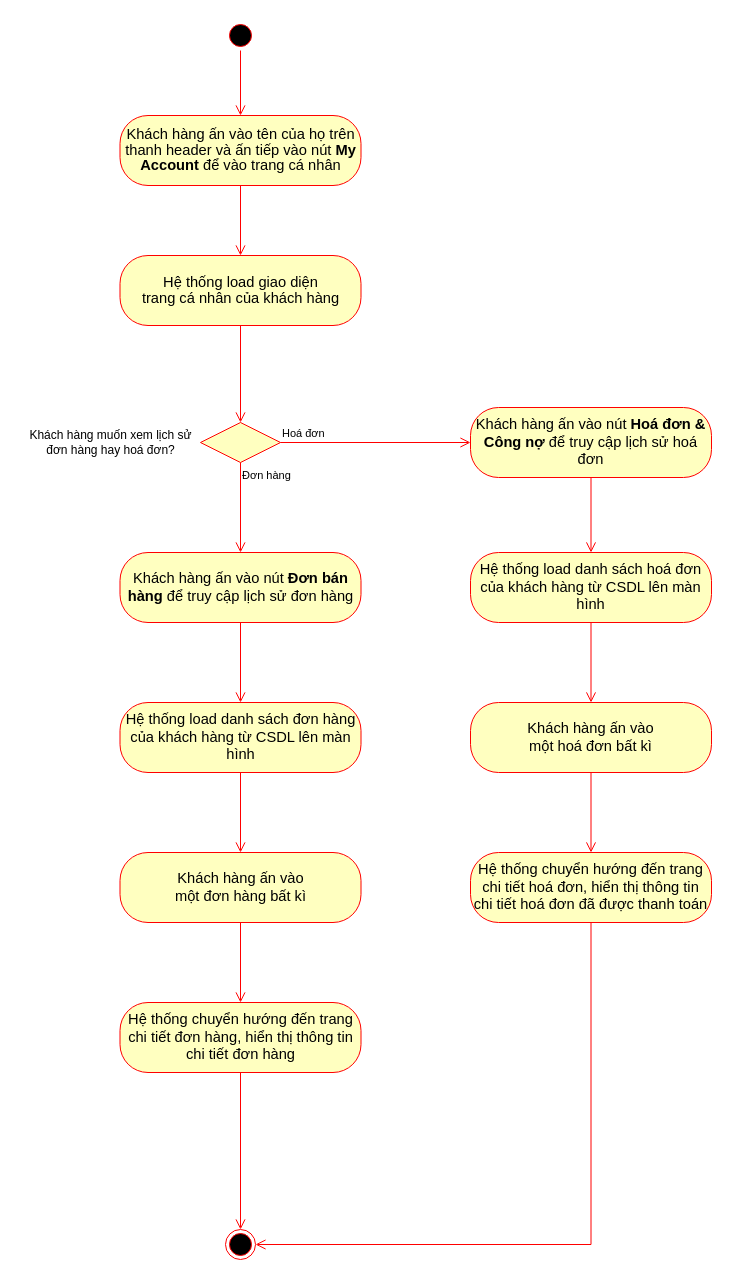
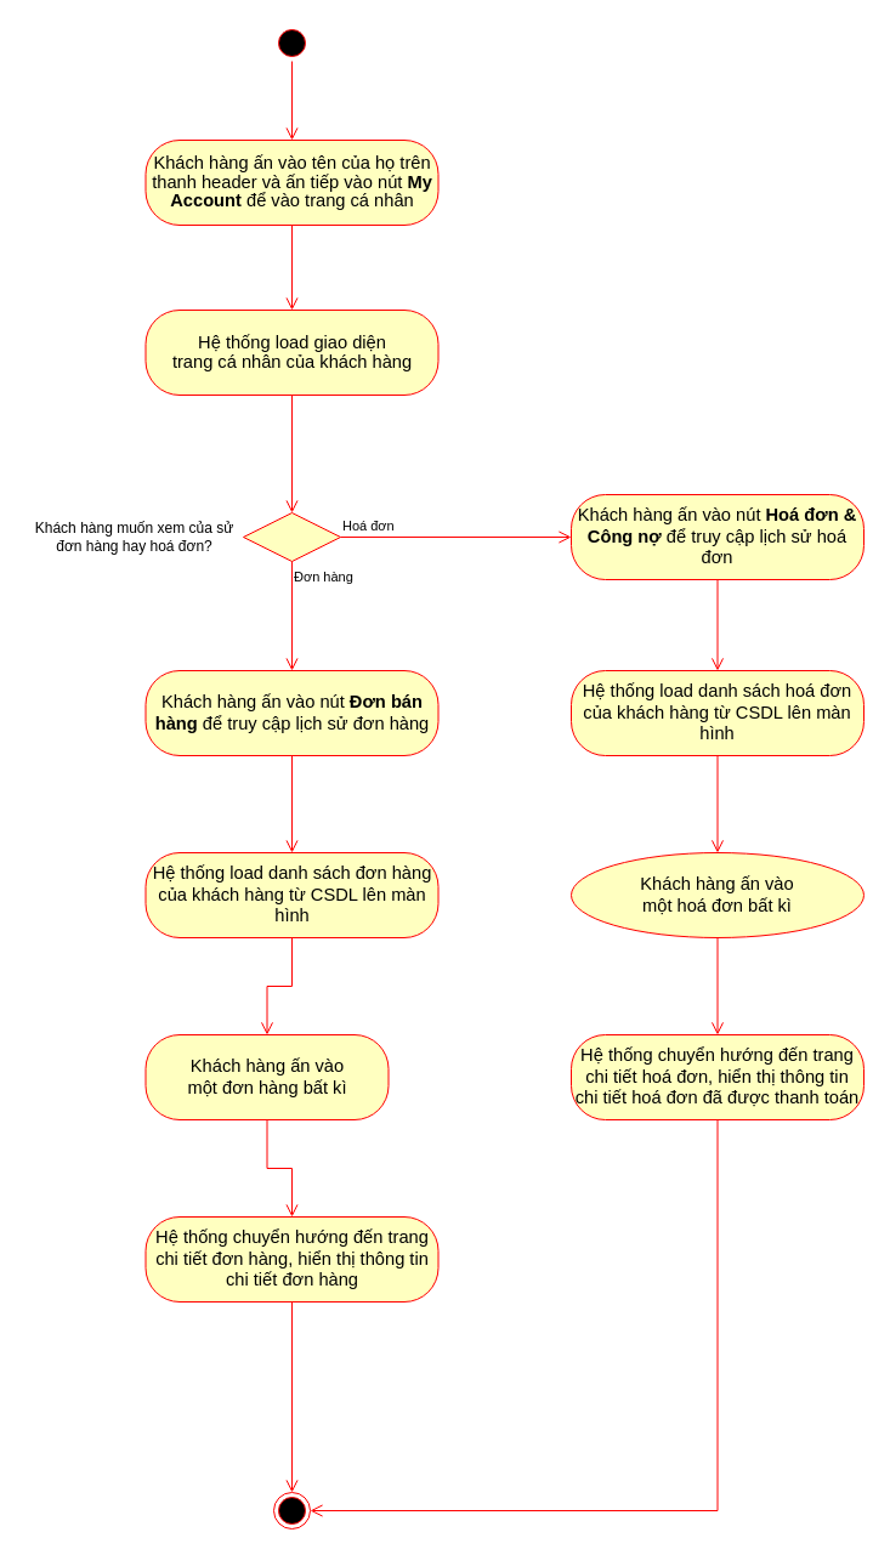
  <mxCell id="0" />
  <mxCell id="1" parent="0" />
  <mxCell id="2" value="" style="ellipse;html=1;shape=startState;fillColor=#000000;strokeColor=#ff0000;" parent="1" vertex="1"><mxGeometry x="225" y="20" width="30" height="30" as="geometry" /></mxCell>
  <mxCell id="3" value="" style="edgeStyle=orthogonalEdgeStyle;html=1;verticalAlign=bottom;endArrow=open;endSize=8;strokeColor=#ff0000;rounded=0;" parent="1" source="2" target="4" edge="1"><mxGeometry relative="1" as="geometry"><mxPoint x="231" y="85" as="targetPoint" /></mxGeometry></mxCell>
  <mxCell id="4" value="&lt;span style=&quot;font-size: 11.0pt ; line-height: 107% ; font-family: &amp;#34;calibri&amp;#34; , sans-serif&quot;&gt;Khách hàng ấn vào tên của họ trên thanh header và ấn tiếp vào nút &lt;b&gt;My Account &lt;/b&gt;để vào trang cá nhân&lt;/span&gt;" style="rounded=1;whiteSpace=wrap;html=1;arcSize=40;fontColor=#000000;fillColor=#ffffc0;strokeColor=#ff0000;" parent="1" vertex="1"><mxGeometry x="119.5" y="115" width="241" height="70" as="geometry" /></mxCell>
  <mxCell id="5" value="" style="edgeStyle=orthogonalEdgeStyle;html=1;verticalAlign=bottom;endArrow=open;endSize=8;strokeColor=#ff0000;rounded=0;" parent="1" source="4" target="7" edge="1"><mxGeometry relative="1" as="geometry"><mxPoint x="250.524" y="265" as="targetPoint" /></mxGeometry></mxCell>
  <mxCell id="6" value="" style="edgeStyle=orthogonalEdgeStyle;html=1;verticalAlign=bottom;endArrow=open;endSize=8;strokeColor=#ff0000;rounded=0;" parent="1" source="7" target="10" edge="1"><mxGeometry relative="1" as="geometry"><mxPoint x="235.5" y="395" as="targetPoint" /><mxPoint x="250.524" y="325" as="sourcePoint" /><Array as="points" /></mxGeometry></mxCell>
  <mxCell id="7" value="&lt;span style=&quot;font-size: 11.0pt ; line-height: 107% ; font-family: &amp;#34;calibri&amp;#34; , sans-serif&quot;&gt;Hệ thống load giao diện&lt;br/&gt;trang cá nhân của khách hàng&lt;/span&gt;" style="rounded=1;whiteSpace=wrap;html=1;arcSize=40;fontColor=#000000;fillColor=#ffffc0;strokeColor=#ff0000;" parent="1" vertex="1"><mxGeometry x="119.5" y="255" width="241" height="70" as="geometry" /></mxCell>
  <mxCell id="8" value="" style="ellipse;html=1;shape=endState;fillColor=#000000;strokeColor=#ff0000;" parent="1" vertex="1"><mxGeometry x="225" y="1229" width="30" height="30" as="geometry" /></mxCell>
  <mxCell id="9" value="" style="edgeStyle=orthogonalEdgeStyle;html=1;verticalAlign=bottom;endArrow=open;endSize=8;strokeColor=#ff0000;rounded=0;" parent="1" source="24" target="8" edge="1"><mxGeometry relative="1" as="geometry"><mxPoint x="250.5" y="1102" as="targetPoint" /><mxPoint x="240.5" y="1162" as="sourcePoint" /><Array as="points" /></mxGeometry></mxCell>
  <mxCell id="10" value="" style="rhombus;whiteSpace=wrap;html=1;fillColor=#ffffc0;strokeColor=#ff0000;" vertex="1" parent="1"><mxGeometry x="200" y="422" width="80" height="40" as="geometry" /></mxCell>
  <mxCell id="11" value="Hoá đơn" style="edgeStyle=orthogonalEdgeStyle;html=1;align=left;verticalAlign=bottom;endArrow=open;endSize=8;strokeColor=#ff0000;rounded=0;" edge="1" source="10" parent="1" target="15"><mxGeometry x="-1" relative="1" as="geometry"><mxPoint x="380" y="412" as="targetPoint" /></mxGeometry></mxCell>
  <mxCell id="12" value="Đơn hàng" style="edgeStyle=orthogonalEdgeStyle;html=1;align=left;verticalAlign=top;endArrow=open;endSize=8;strokeColor=#ff0000;rounded=0;" edge="1" source="10" parent="1" target="14"><mxGeometry x="-1" relative="1" as="geometry"><mxPoint x="240" y="492" as="targetPoint" /></mxGeometry></mxCell>
- <mxCell id="13" value="Khách hàng muốn xem lịch sử&lt;br&gt;đơn hàng hay hoá đơn?" style="text;html=1;align=center;verticalAlign=middle;resizable=0;points=[];autosize=1;strokeColor=none;fillColor=none;" vertex="1" parent="1"><mxGeometry x="20" y="427" width="180" height="30" as="geometry" /></mxCell>
+ <mxCell id="13" value="Khách hàng muốn xem của sử&lt;br&gt;đơn hàng hay hoá đơn?" style="text;html=1;align=center;verticalAlign=middle;resizable=0;points=[];autosize=1;strokeColor=none;fillColor=none;" vertex="1" parent="1"><mxGeometry x="20" y="427" width="180" height="30" as="geometry" /></mxCell>
  <mxCell id="14" value="&lt;font face=&quot;calibri, sans-serif&quot;&gt;&lt;span style=&quot;font-size: 14.667px&quot;&gt;Khách hàng ấn vào nút &lt;b&gt;Đơn bán hàng&lt;/b&gt;&amp;nbsp;để truy cập lịch sử đơn hàng&lt;/span&gt;&lt;/font&gt;" style="rounded=1;whiteSpace=wrap;html=1;arcSize=40;fontColor=#000000;fillColor=#ffffc0;strokeColor=#ff0000;" vertex="1" parent="1"><mxGeometry x="119.5" y="552" width="241" height="70" as="geometry" /></mxCell>
  <mxCell id="15" value="&lt;font face=&quot;calibri, sans-serif&quot;&gt;&lt;span style=&quot;font-size: 14.667px&quot;&gt;Khách hàng ấn vào nút &lt;b&gt;Hoá đơn &amp;amp; Công nợ&lt;/b&gt;&amp;nbsp;để truy cập lịch sử hoá đơn&lt;/span&gt;&lt;/font&gt;" style="rounded=1;whiteSpace=wrap;html=1;arcSize=40;fontColor=#000000;fillColor=#ffffc0;strokeColor=#ff0000;" vertex="1" parent="1"><mxGeometry x="470" y="407" width="241" height="70" as="geometry" /></mxCell>
  <mxCell id="16" value="&lt;font face=&quot;calibri, sans-serif&quot;&gt;&lt;span style=&quot;font-size: 14.667px&quot;&gt;Hệ thống load danh sách đơn hàng của khách hàng từ CSDL lên màn hình&lt;/span&gt;&lt;/font&gt;" style="rounded=1;whiteSpace=wrap;html=1;arcSize=40;fontColor=#000000;fillColor=#ffffc0;strokeColor=#ff0000;" vertex="1" parent="1"><mxGeometry x="119.5" y="702" width="241" height="70" as="geometry" /></mxCell>
  <mxCell id="17" value="&lt;font face=&quot;calibri, sans-serif&quot;&gt;&lt;span style=&quot;font-size: 14.667px&quot;&gt;Hệ thống load danh sách hoá đơn của khách hàng từ CSDL lên màn hình&lt;/span&gt;&lt;/font&gt;" style="rounded=1;whiteSpace=wrap;html=1;arcSize=40;fontColor=#000000;fillColor=#ffffc0;strokeColor=#ff0000;" vertex="1" parent="1"><mxGeometry x="470" y="552" width="241" height="70" as="geometry" /></mxCell>
  <mxCell id="18" value="" style="edgeStyle=orthogonalEdgeStyle;html=1;verticalAlign=bottom;endArrow=open;endSize=8;strokeColor=#ff0000;rounded=0;" edge="1" parent="1" source="15" target="17"><mxGeometry relative="1" as="geometry"><mxPoint x="250" y="265" as="targetPoint" /><mxPoint x="250" y="195" as="sourcePoint" /></mxGeometry></mxCell>
  <mxCell id="19" value="" style="edgeStyle=orthogonalEdgeStyle;html=1;verticalAlign=bottom;endArrow=open;endSize=8;strokeColor=#ff0000;rounded=0;" edge="1" parent="1" source="14" target="16"><mxGeometry relative="1" as="geometry"><mxPoint x="600.5" y="562" as="targetPoint" /><mxPoint x="600.5" y="487" as="sourcePoint" /></mxGeometry></mxCell>
- <mxCell id="20" value="&lt;font face=&quot;calibri, sans-serif&quot;&gt;&lt;span style=&quot;font-size: 14.667px&quot;&gt;Khách hàng ấn vào &lt;br&gt;một đơn hàng bất kì&lt;/span&gt;&lt;/font&gt;" style="rounded=1;whiteSpace=wrap;html=1;arcSize=40;fontColor=#000000;fillColor=#ffffc0;strokeColor=#ff0000;" vertex="1" parent="1"><mxGeometry x="119.5" y="852" width="241" height="70" as="geometry" /></mxCell>
+ <mxCell id="20" value="&lt;font face=&quot;calibri, sans-serif&quot;&gt;&lt;span style=&quot;font-size: 14.667px&quot;&gt;Khách hàng ấn vào &lt;br&gt;một đơn hàng bất kì&lt;/span&gt;&lt;/font&gt;" style="rounded=1;whiteSpace=wrap;html=1;arcSize=40;fontColor=#000000;fillColor=#ffffc0;strokeColor=#ff0000;" vertex="1" parent="1"><mxGeometry x="119.5" y="852" width="200" height="70" as="geometry" /></mxCell>
  <mxCell id="21" value="" style="edgeStyle=orthogonalEdgeStyle;html=1;verticalAlign=bottom;endArrow=open;endSize=8;strokeColor=#ff0000;rounded=0;" edge="1" parent="1" source="16" target="20"><mxGeometry relative="1" as="geometry"><mxPoint x="250" y="712" as="targetPoint" /><mxPoint x="250" y="632" as="sourcePoint" /></mxGeometry></mxCell>
- <mxCell id="22" value="&lt;font face=&quot;calibri, sans-serif&quot;&gt;&lt;span style=&quot;font-size: 14.667px&quot;&gt;Khách hàng ấn vào &lt;br&gt;một hoá đơn bất kì&lt;/span&gt;&lt;/font&gt;" style="rounded=1;whiteSpace=wrap;html=1;arcSize=40;fontColor=#000000;fillColor=#ffffc0;strokeColor=#ff0000;" vertex="1" parent="1"><mxGeometry x="470" y="702" width="241" height="70" as="geometry" /></mxCell>
+ <mxCell id="22" value="&lt;font face=&quot;calibri, sans-serif&quot;&gt;&lt;span style=&quot;font-size: 14.667px&quot;&gt;Khách hàng ấn vào &lt;br&gt;một hoá đơn bất kì&lt;/span&gt;&lt;/font&gt;" style="ellipse;whiteSpace=wrap;html=1;arcSize=40;fontColor=#000000;fillColor=#ffffc0;strokeColor=#ff0000;" vertex="1" parent="1"><mxGeometry x="470" y="702" width="241" height="70" as="geometry" /></mxCell>
  <mxCell id="23" value="" style="edgeStyle=orthogonalEdgeStyle;html=1;verticalAlign=bottom;endArrow=open;endSize=8;strokeColor=#ff0000;rounded=0;" edge="1" parent="1" source="17" target="22"><mxGeometry relative="1" as="geometry"><mxPoint x="600.5" y="562" as="targetPoint" /><mxPoint x="600.5" y="487" as="sourcePoint" /></mxGeometry></mxCell>
  <mxCell id="24" value="&lt;font face=&quot;calibri, sans-serif&quot;&gt;&lt;span style=&quot;font-size: 14.667px&quot;&gt;Hệ thống chuyển hướng đến trang chi tiết đơn hàng, hiển thị thông tin chi tiết đơn hàng&lt;/span&gt;&lt;/font&gt;" style="rounded=1;whiteSpace=wrap;html=1;arcSize=40;fontColor=#000000;fillColor=#ffffc0;strokeColor=#ff0000;" vertex="1" parent="1"><mxGeometry x="119.5" y="1002" width="241" height="70" as="geometry" /></mxCell>
  <mxCell id="25" value="" style="edgeStyle=orthogonalEdgeStyle;html=1;verticalAlign=bottom;endArrow=open;endSize=8;strokeColor=#ff0000;rounded=0;" edge="1" parent="1" source="20" target="24"><mxGeometry relative="1" as="geometry"><mxPoint x="250" y="862" as="targetPoint" /><mxPoint x="250" y="782" as="sourcePoint" /></mxGeometry></mxCell>
  <mxCell id="26" value="&lt;font face=&quot;calibri, sans-serif&quot;&gt;&lt;span style=&quot;font-size: 14.667px&quot;&gt;Hệ thống chuyển hướng đến trang chi tiết hoá đơn, hiển thị thông tin chi tiết hoá đơn đã được thanh toán&lt;/span&gt;&lt;/font&gt;" style="rounded=1;whiteSpace=wrap;html=1;arcSize=40;fontColor=#000000;fillColor=#ffffc0;strokeColor=#ff0000;" vertex="1" parent="1"><mxGeometry x="470" y="852" width="241" height="70" as="geometry" /></mxCell>
  <mxCell id="27" value="" style="edgeStyle=orthogonalEdgeStyle;html=1;verticalAlign=bottom;endArrow=open;endSize=8;strokeColor=#ff0000;rounded=0;" edge="1" parent="1" source="22" target="26"><mxGeometry relative="1" as="geometry"><mxPoint x="600.5" y="712" as="targetPoint" /><mxPoint x="600.5" y="632" as="sourcePoint" /></mxGeometry></mxCell>
  <mxCell id="28" value="" style="edgeStyle=orthogonalEdgeStyle;html=1;verticalAlign=bottom;endArrow=open;endSize=8;strokeColor=#ff0000;rounded=0;" edge="1" parent="1" source="26" target="8"><mxGeometry relative="1" as="geometry"><mxPoint x="610.5" y="722" as="targetPoint" /><mxPoint x="610.5" y="642" as="sourcePoint" /><Array as="points"><mxPoint x="590" y="1244" /></Array></mxGeometry></mxCell>
